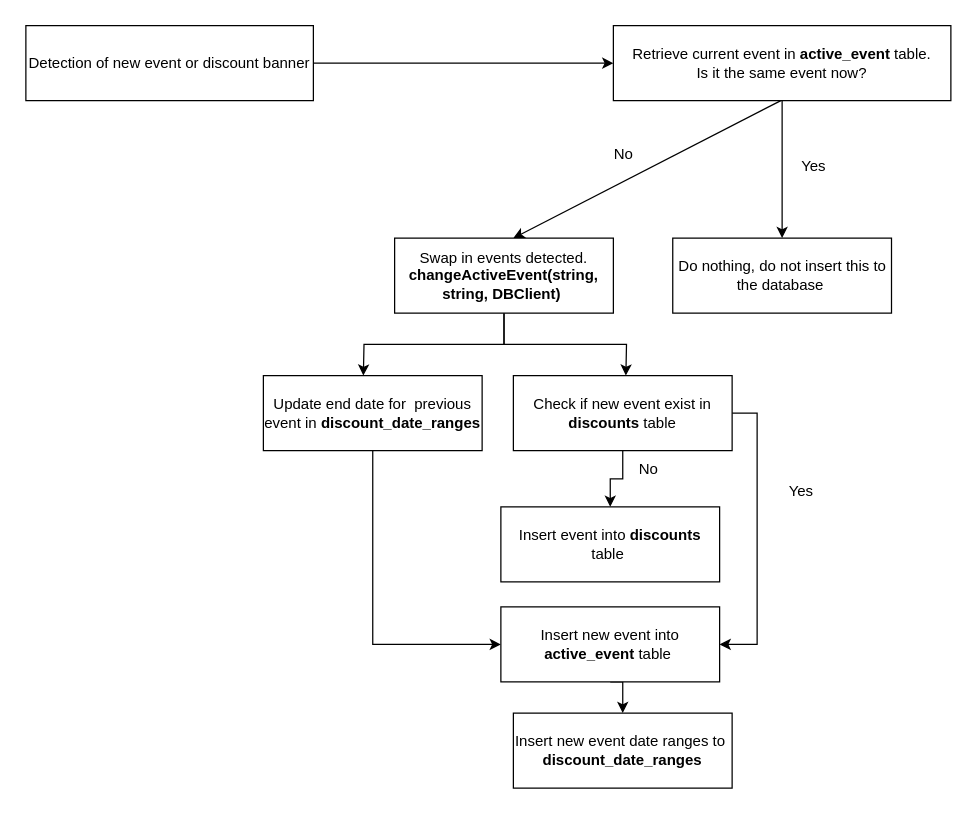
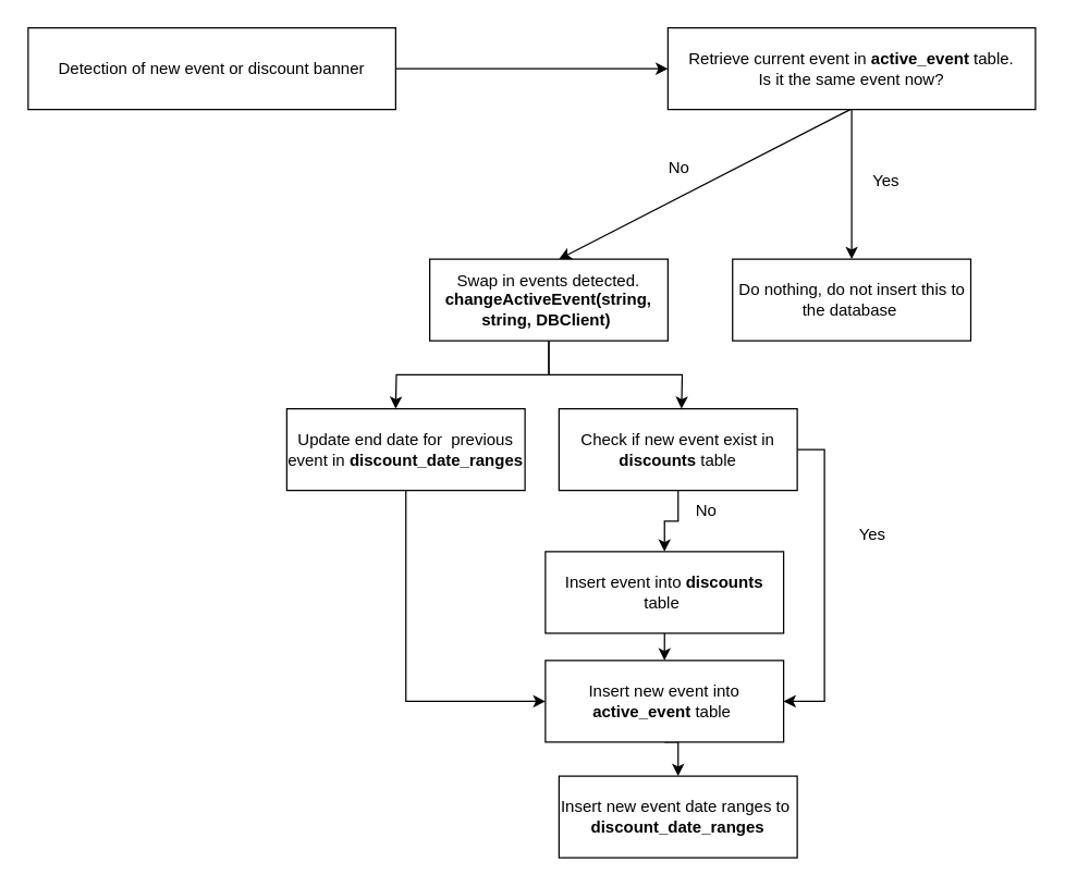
  <mxCell id="0" />
  <mxCell id="1" parent="0" />
- <mxCell id="2" value="Detection of new event or discount banner" style="rounded=0;whiteSpace=wrap;html=1;" parent="1" vertex="1"><mxGeometry x="20" y="20" width="230" height="60" as="geometry" /></mxCell>
+ <mxCell id="2" value="Detection of new event or discount banner" style="rounded=0;whiteSpace=wrap;html=1;" parent="1" vertex="1"><mxGeometry x="20" y="20" width="270" height="60" as="geometry" /></mxCell>
  <mxCell id="3" value="" style="endArrow=classic;html=1;rounded=0;exitX=1;exitY=0.5;exitDx=0;exitDy=0;" parent="1" source="2" edge="1"><mxGeometry width="50" height="50" relative="1" as="geometry"><mxPoint x="400" y="280" as="sourcePoint" /><mxPoint x="490" y="50" as="targetPoint" /></mxGeometry></mxCell>
  <mxCell id="4" value="Retrieve current event in &lt;b&gt;active_event &lt;/b&gt;table.&lt;div&gt;Is it the same event now?&lt;/div&gt;" style="rounded=0;whiteSpace=wrap;html=1;" parent="1" vertex="1"><mxGeometry x="490" y="20" width="270" height="60" as="geometry" /></mxCell>
  <mxCell id="5" value="" style="endArrow=classic;html=1;rounded=0;exitX=0.5;exitY=1;exitDx=0;exitDy=0;" parent="1" source="4" edge="1"><mxGeometry width="50" height="50" relative="1" as="geometry"><mxPoint x="300" y="60" as="sourcePoint" /><mxPoint x="625" y="190" as="targetPoint" /></mxGeometry></mxCell>
  <mxCell id="6" value="" style="endArrow=classic;html=1;rounded=0;" parent="1" edge="1"><mxGeometry width="50" height="50" relative="1" as="geometry"><mxPoint x="624" y="80" as="sourcePoint" /><mxPoint x="410" y="190" as="targetPoint" /></mxGeometry></mxCell>
  <mxCell id="7" value="Yes" style="text;html=1;align=center;verticalAlign=middle;resizable=0;points=[];autosize=1;strokeColor=none;fillColor=none;" parent="1" vertex="1"><mxGeometry x="630" y="118" width="40" height="30" as="geometry" /></mxCell>
  <mxCell id="8" value="Do nothing, do not insert this to the database&amp;nbsp;" style="rounded=0;whiteSpace=wrap;html=1;" parent="1" vertex="1"><mxGeometry x="537.5" y="190" width="175" height="60" as="geometry" /></mxCell>
  <mxCell id="9" style="edgeStyle=orthogonalEdgeStyle;rounded=0;orthogonalLoop=1;jettySize=auto;html=1;exitX=0.5;exitY=1;exitDx=0;exitDy=0;" parent="1" source="11" edge="1"><mxGeometry relative="1" as="geometry"><mxPoint x="290" y="300" as="targetPoint" /></mxGeometry></mxCell>
  <mxCell id="10" style="edgeStyle=orthogonalEdgeStyle;rounded=0;orthogonalLoop=1;jettySize=auto;html=1;exitX=0.5;exitY=1;exitDx=0;exitDy=0;" parent="1" source="11" edge="1"><mxGeometry relative="1" as="geometry"><mxPoint x="500" y="300" as="targetPoint" /></mxGeometry></mxCell>
  <mxCell id="11" value="Swap in events detected.&lt;div&gt;&lt;b&gt;changeActiveEvent(string, string, DBClient)&amp;nbsp;&lt;/b&gt;&lt;/div&gt;" style="rounded=0;whiteSpace=wrap;html=1;" parent="1" vertex="1"><mxGeometry x="315" y="190" width="175" height="60" as="geometry" /></mxCell>
  <mxCell id="12" style="edgeStyle=orthogonalEdgeStyle;rounded=0;orthogonalLoop=1;jettySize=auto;html=1;exitX=0.5;exitY=1;exitDx=0;exitDy=0;entryX=0;entryY=0.5;entryDx=0;entryDy=0;" parent="1" source="13" target="22" edge="1"><mxGeometry relative="1" as="geometry" /></mxCell>
  <mxCell id="13" value="Update end date for&amp;nbsp; previous event in &lt;b&gt;discount_date_ranges&lt;/b&gt;" style="rounded=0;whiteSpace=wrap;html=1;" parent="1" vertex="1"><mxGeometry x="210" y="300" width="175" height="60" as="geometry" /></mxCell>
  <mxCell id="14" style="edgeStyle=orthogonalEdgeStyle;rounded=0;orthogonalLoop=1;jettySize=auto;html=1;exitX=0.5;exitY=1;exitDx=0;exitDy=0;entryX=0.5;entryY=0;entryDx=0;entryDy=0;" parent="1" source="16" target="19" edge="1"><mxGeometry relative="1" as="geometry" /></mxCell>
  <mxCell id="15" style="edgeStyle=orthogonalEdgeStyle;rounded=0;orthogonalLoop=1;jettySize=auto;html=1;exitX=1;exitY=0.5;exitDx=0;exitDy=0;entryX=1;entryY=0.5;entryDx=0;entryDy=0;" parent="1" source="16" target="22" edge="1"><mxGeometry relative="1" as="geometry" /></mxCell>
  <mxCell id="16" value="Check if new event exist in &lt;b&gt;discounts &lt;/b&gt;table" style="rounded=0;whiteSpace=wrap;html=1;" parent="1" vertex="1"><mxGeometry x="410" y="300" width="175" height="60" as="geometry" /></mxCell>
  <mxCell id="17" value="No" style="text;html=1;align=center;verticalAlign=middle;resizable=0;points=[];autosize=1;strokeColor=none;fillColor=none;" parent="1" vertex="1"><mxGeometry x="477.5" y="108" width="40" height="30" as="geometry" /></mxCell>
+ <mxCell id="18" style="edgeStyle=orthogonalEdgeStyle;rounded=0;orthogonalLoop=1;jettySize=auto;html=1;exitX=0.5;exitY=1;exitDx=0;exitDy=0;entryX=0.5;entryY=0;entryDx=0;entryDy=0;" parent="1" source="19" target="22" edge="1"><mxGeometry relative="1" as="geometry" /></mxCell>
  <mxCell id="19" value="Insert event into &lt;b&gt;discounts &lt;/b&gt;table&amp;nbsp;" style="rounded=0;whiteSpace=wrap;html=1;" parent="1" vertex="1"><mxGeometry x="400" y="405" width="175" height="60" as="geometry" /></mxCell>
  <mxCell id="20" value="No" style="text;html=1;align=center;verticalAlign=middle;resizable=0;points=[];autosize=1;strokeColor=none;fillColor=none;" parent="1" vertex="1"><mxGeometry x="497.5" y="360" width="40" height="30" as="geometry" /></mxCell>
  <mxCell id="21" style="edgeStyle=orthogonalEdgeStyle;rounded=0;orthogonalLoop=1;jettySize=auto;html=1;exitX=0.5;exitY=1;exitDx=0;exitDy=0;entryX=0.5;entryY=0;entryDx=0;entryDy=0;" parent="1" source="22" target="24" edge="1"><mxGeometry relative="1" as="geometry" /></mxCell>
  <mxCell id="22" value="Insert new event into &lt;b&gt;active_event&amp;nbsp;&lt;/b&gt;table&amp;nbsp;" style="rounded=0;whiteSpace=wrap;html=1;" parent="1" vertex="1"><mxGeometry x="400" y="485" width="175" height="60" as="geometry" /></mxCell>
  <mxCell id="23" value="Yes" style="text;html=1;align=center;verticalAlign=middle;resizable=0;points=[];autosize=1;strokeColor=none;fillColor=none;" parent="1" vertex="1"><mxGeometry x="620" y="378" width="40" height="30" as="geometry" /></mxCell>
  <mxCell id="24" value="Insert new event date ranges to&amp;nbsp;&lt;div&gt;&lt;b&gt;discount_date_ranges&lt;/b&gt;&lt;/div&gt;" style="rounded=0;whiteSpace=wrap;html=1;" parent="1" vertex="1"><mxGeometry x="410" y="570" width="175" height="60" as="geometry" /></mxCell>
